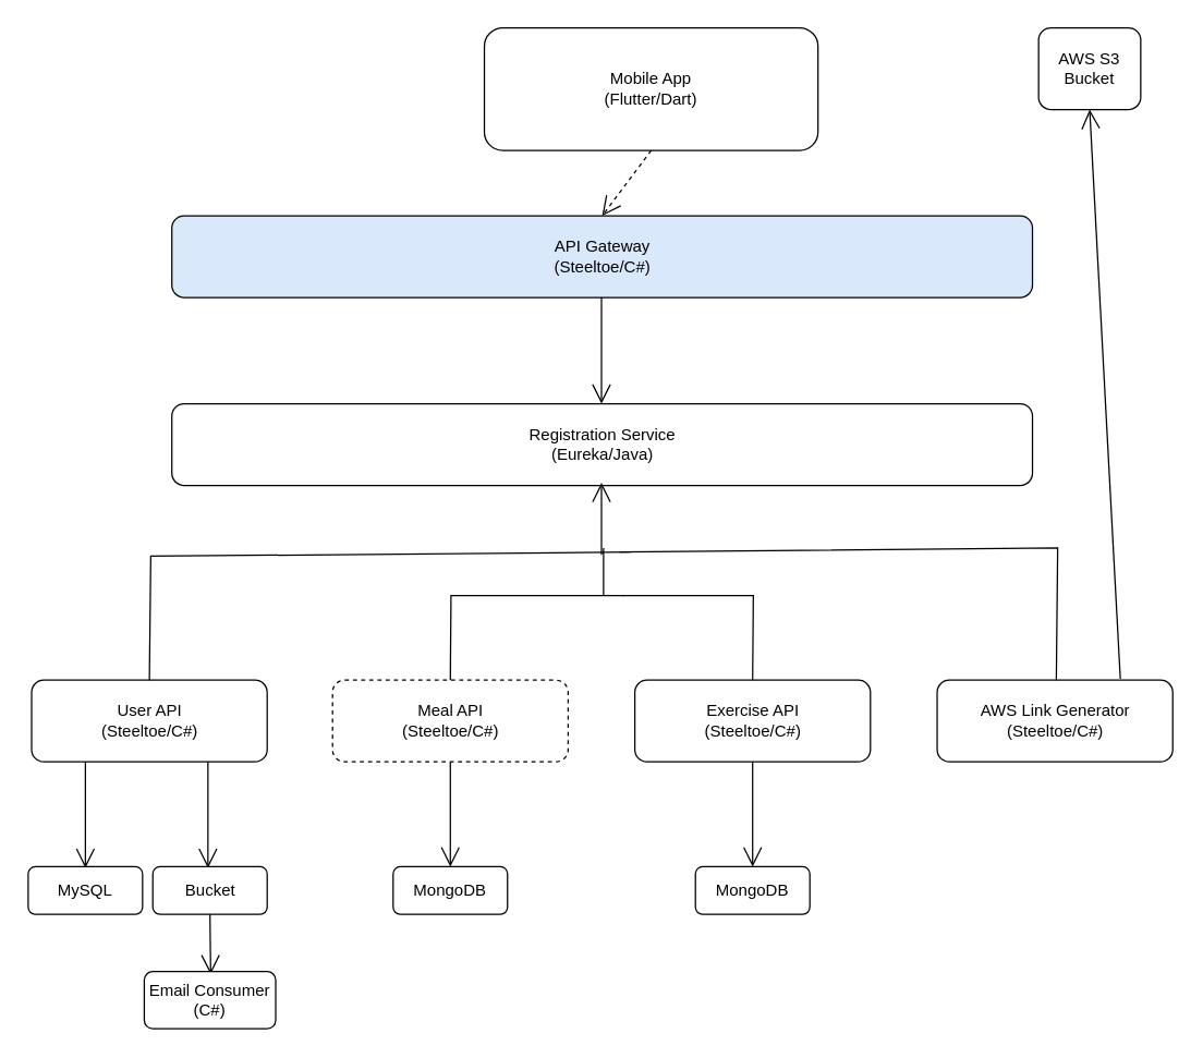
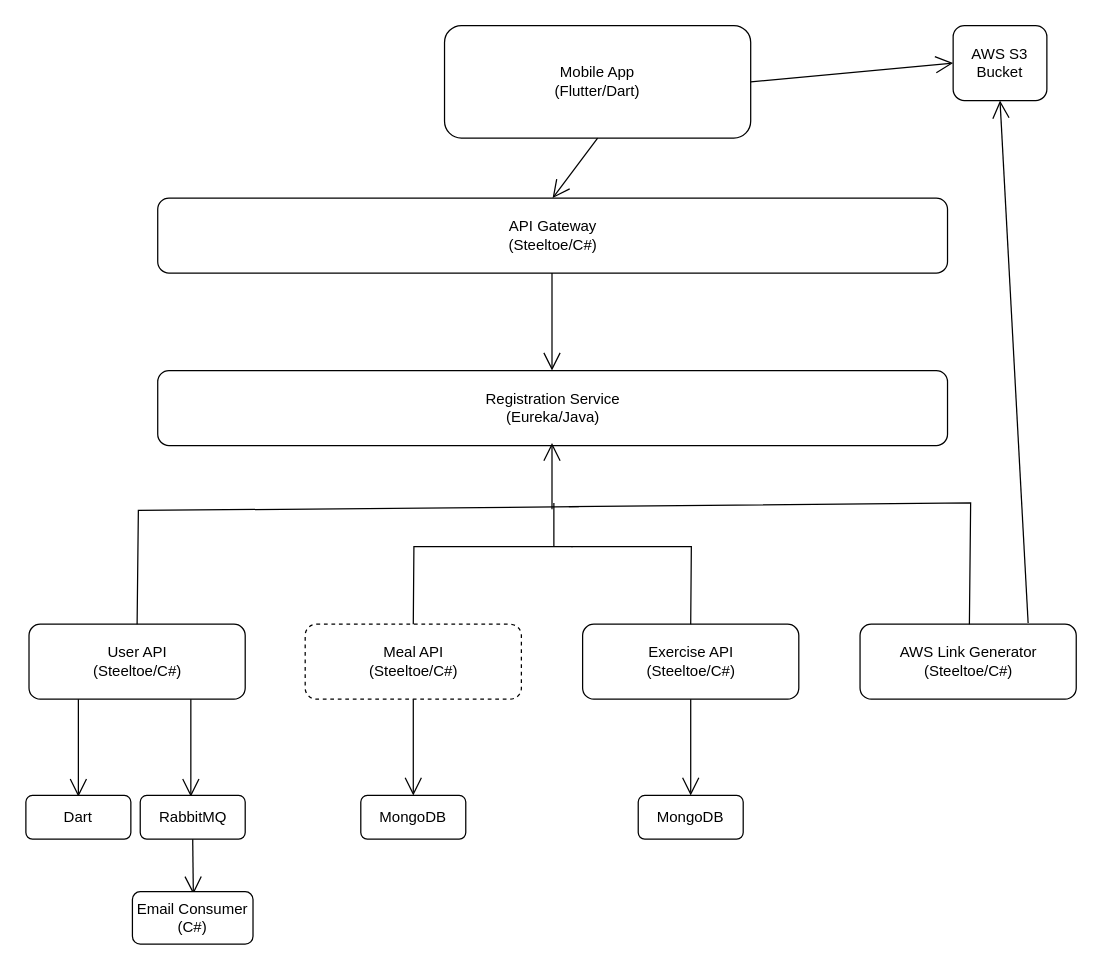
  <mxCell id="0" />
  <mxCell id="1" parent="0" />
  <mxCell id="2" value="Mobile App&lt;br&gt;(Flutter/Dart)" style="rounded=1;whiteSpace=wrap;html=1;" parent="1" vertex="1"><mxGeometry x="355" y="20" width="245" height="90" as="geometry" /></mxCell>
- <mxCell id="3" value="" style="endArrow=open;endFill=1;endSize=12;html=1;rounded=0;exitX=0.5;exitY=1;exitDx=0;exitDy=0;entryX=0.5;entryY=0;entryDx=0;entryDy=0;dashed=1;" parent="1" source="2" target="4" edge="1"><mxGeometry width="160" relative="1" as="geometry"><mxPoint x="337" y="306" as="sourcePoint" /><mxPoint x="442" y="160" as="targetPoint" /></mxGeometry></mxCell>
- <mxCell id="4" value="API Gateway&lt;br&gt;(Steeltoe/C#)" style="rounded=1;whiteSpace=wrap;html=1;fillColor=#dae8fc;" parent="1" vertex="1"><mxGeometry x="125.5" y="158" width="632" height="60" as="geometry" /></mxCell>
+ <mxCell id="3" value="" style="endArrow=open;endFill=1;endSize=12;html=1;rounded=0;exitX=0.5;exitY=1;exitDx=0;exitDy=0;entryX=0.5;entryY=0;entryDx=0;entryDy=0;" parent="1" source="2" target="4" edge="1"><mxGeometry width="160" relative="1" as="geometry"><mxPoint x="337" y="306" as="sourcePoint" /><mxPoint x="442" y="160" as="targetPoint" /></mxGeometry></mxCell>
+ <mxCell id="4" value="API Gateway&lt;br&gt;(Steeltoe/C#)" style="rounded=1;whiteSpace=wrap;html=1;" parent="1" vertex="1"><mxGeometry x="125.5" y="158" width="632" height="60" as="geometry" /></mxCell>
  <mxCell id="5" value="Registration Service&lt;br&gt;(Eureka/Java)" style="rounded=1;whiteSpace=wrap;html=1;" parent="1" vertex="1"><mxGeometry x="125.5" y="296" width="632" height="60" as="geometry" /></mxCell>
  <mxCell id="6" value="" style="endArrow=open;endFill=1;endSize=12;html=1;rounded=0;exitX=0.5;exitY=1;exitDx=0;exitDy=0;entryX=0.5;entryY=0;entryDx=0;entryDy=0;" parent="1" edge="1"><mxGeometry width="160" relative="1" as="geometry"><mxPoint x="441" y="218" as="sourcePoint" /><mxPoint x="441" y="296" as="targetPoint" /></mxGeometry></mxCell>
  <mxCell id="7" value="User API&lt;br&gt;(Steeltoe/C#)" style="rounded=1;whiteSpace=wrap;html=1;" parent="1" vertex="1"><mxGeometry x="22.5" y="499" width="173" height="60" as="geometry" /></mxCell>
  <mxCell id="8" value="Meal API&lt;br&gt;(Steeltoe/C#)" style="rounded=1;whiteSpace=wrap;html=1;dashed=1;" parent="1" vertex="1"><mxGeometry x="243.5" y="499" width="173" height="60" as="geometry" /></mxCell>
  <mxCell id="9" value="AWS Link Generator&lt;br&gt;(Steeltoe/C#)" style="rounded=1;whiteSpace=wrap;html=1;" parent="1" vertex="1"><mxGeometry x="687.5" y="499" width="173" height="60" as="geometry" /></mxCell>
  <mxCell id="10" value="Exercise API&lt;br&gt;(Steeltoe/C#)" style="rounded=1;whiteSpace=wrap;html=1;" parent="1" vertex="1"><mxGeometry x="465.5" y="499" width="173" height="60" as="geometry" /></mxCell>
  <mxCell id="11" value="" style="endArrow=open;endFill=1;endSize=12;html=1;rounded=0;" parent="1" edge="1"><mxGeometry width="160" relative="1" as="geometry"><mxPoint x="441" y="407" as="sourcePoint" /><mxPoint x="441" y="354" as="targetPoint" /></mxGeometry></mxCell>
  <mxCell id="12" value="" style="endArrow=none;html=1;rounded=0;sketch=0;strokeColor=default;exitX=0.5;exitY=0;exitDx=0;exitDy=0;" parent="1" source="7" edge="1"><mxGeometry width="50" height="50" relative="1" as="geometry"><mxPoint x="370.5" y="440" as="sourcePoint" /><mxPoint x="462.5" y="405" as="targetPoint" /><Array as="points"><mxPoint x="110" y="408" /></Array></mxGeometry></mxCell>
  <mxCell id="13" value="" style="endArrow=none;html=1;rounded=0;sketch=0;strokeColor=default;exitX=0.5;exitY=0;exitDx=0;exitDy=0;" parent="1" edge="1"><mxGeometry width="50" height="50" relative="1" as="geometry"><mxPoint x="775" y="499" as="sourcePoint" /><mxPoint x="454.5" y="405" as="targetPoint" /><Array as="points"><mxPoint x="776" y="402" /></Array></mxGeometry></mxCell>
  <mxCell id="14" value="" style="endArrow=none;html=1;rounded=0;sketch=0;strokeColor=default;exitX=0.5;exitY=0;exitDx=0;exitDy=0;" parent="1" source="8" edge="1"><mxGeometry width="50" height="50" relative="1" as="geometry"><mxPoint x="330.5" y="499" as="sourcePoint" /><mxPoint x="457.5" y="437" as="targetPoint" /><Array as="points"><mxPoint x="330.5" y="437" /></Array></mxGeometry></mxCell>
  <mxCell id="15" value="" style="endArrow=none;html=1;rounded=0;sketch=0;strokeColor=default;exitX=0.5;exitY=0;exitDx=0;exitDy=0;" parent="1" source="10" edge="1"><mxGeometry width="50" height="50" relative="1" as="geometry"><mxPoint x="545.5" y="499" as="sourcePoint" /><mxPoint x="456.5" y="437" as="targetPoint" /><Array as="points"><mxPoint x="552.5" y="437" /></Array></mxGeometry></mxCell>
  <mxCell id="16" value="" style="endArrow=none;html=1;rounded=0;sketch=0;strokeColor=default;" parent="1" edge="1"><mxGeometry width="50" height="50" relative="1" as="geometry"><mxPoint x="442.5" y="437" as="sourcePoint" /><mxPoint x="442.5" y="402" as="targetPoint" /></mxGeometry></mxCell>
  <mxCell id="17" value="" style="endArrow=open;endFill=1;endSize=12;html=1;rounded=0;exitX=0.5;exitY=1;exitDx=0;exitDy=0;entryX=0.5;entryY=0;entryDx=0;entryDy=0;" edge="1" parent="1"><mxGeometry width="160" relative="1" as="geometry"><mxPoint x="152" y="559" as="sourcePoint" /><mxPoint x="152" y="637" as="targetPoint" /></mxGeometry></mxCell>
  <mxCell id="18" value="" style="endArrow=open;endFill=1;endSize=12;html=1;rounded=0;exitX=0.5;exitY=1;exitDx=0;exitDy=0;entryX=0.5;entryY=0;entryDx=0;entryDy=0;" edge="1" parent="1"><mxGeometry width="160" relative="1" as="geometry"><mxPoint x="62" y="559" as="sourcePoint" /><mxPoint x="62" y="637" as="targetPoint" /></mxGeometry></mxCell>
- <mxCell id="19" value="MySQL" style="rounded=1;whiteSpace=wrap;html=1;" vertex="1" parent="1"><mxGeometry x="20" y="636" width="84" height="35" as="geometry" /></mxCell>
- <mxCell id="20" value="Bucket" style="rounded=1;whiteSpace=wrap;html=1;" vertex="1" parent="1"><mxGeometry x="111.5" y="636" width="84" height="35" as="geometry" /></mxCell>
+ <mxCell id="19" value="Dart" style="rounded=1;whiteSpace=wrap;html=1;" vertex="1" parent="1"><mxGeometry x="20" y="636" width="84" height="35" as="geometry" /></mxCell>
+ <mxCell id="20" value="RabbitMQ" style="rounded=1;whiteSpace=wrap;html=1;" vertex="1" parent="1"><mxGeometry x="111.5" y="636" width="84" height="35" as="geometry" /></mxCell>
  <mxCell id="21" value="" style="endArrow=open;endFill=1;endSize=12;html=1;rounded=0;exitX=0.5;exitY=1;exitDx=0;exitDy=0;" edge="1" parent="1" source="20"><mxGeometry width="160" relative="1" as="geometry"><mxPoint x="153" y="724" as="sourcePoint" /><mxPoint x="154" y="715" as="targetPoint" /></mxGeometry></mxCell>
  <mxCell id="22" value="Email Consumer&lt;br&gt;(C#)" style="rounded=1;whiteSpace=wrap;html=1;" vertex="1" parent="1"><mxGeometry x="105.25" y="713" width="96.5" height="42" as="geometry" /></mxCell>
+ <mxCell id="23" value="" style="endArrow=open;endFill=1;endSize=12;html=1;rounded=0;exitX=1;exitY=0.5;exitDx=0;exitDy=0;entryX=0;entryY=0.5;entryDx=0;entryDy=0;" edge="1" parent="1" source="2" target="24"><mxGeometry width="160" relative="1" as="geometry"><mxPoint x="528" y="44" as="sourcePoint" /><mxPoint x="763" y="44" as="targetPoint" /></mxGeometry></mxCell>
  <mxCell id="24" value="AWS S3 Bucket" style="rounded=1;whiteSpace=wrap;html=1;" vertex="1" parent="1"><mxGeometry x="762" y="20" width="75" height="60" as="geometry" /></mxCell>
  <mxCell id="25" value="" style="endArrow=open;endFill=1;endSize=12;html=1;rounded=0;entryX=0.5;entryY=1;entryDx=0;entryDy=0;" edge="1" parent="1" target="24"><mxGeometry width="160" relative="1" as="geometry"><mxPoint x="822" y="498" as="sourcePoint" /><mxPoint x="772" y="60" as="targetPoint" /></mxGeometry></mxCell>
  <mxCell id="26" value="MongoDB" style="rounded=1;whiteSpace=wrap;html=1;" vertex="1" parent="1"><mxGeometry x="288" y="636" width="84" height="35" as="geometry" /></mxCell>
  <mxCell id="27" value="" style="endArrow=open;endFill=1;endSize=12;html=1;rounded=0;exitX=0.5;exitY=1;exitDx=0;exitDy=0;entryX=0.5;entryY=0;entryDx=0;entryDy=0;" edge="1" parent="1" source="8" target="26"><mxGeometry width="160" relative="1" as="geometry"><mxPoint x="72" y="569" as="sourcePoint" /><mxPoint x="72" y="647" as="targetPoint" /></mxGeometry></mxCell>
  <mxCell id="28" value="MongoDB" style="rounded=1;whiteSpace=wrap;html=1;" vertex="1" parent="1"><mxGeometry x="510" y="636" width="84" height="35" as="geometry" /></mxCell>
  <mxCell id="29" value="" style="endArrow=open;endFill=1;endSize=12;html=1;rounded=0;exitX=0.5;exitY=1;exitDx=0;exitDy=0;entryX=0.5;entryY=0;entryDx=0;entryDy=0;" edge="1" parent="1" target="28"><mxGeometry width="160" relative="1" as="geometry"><mxPoint x="552" y="559" as="sourcePoint" /><mxPoint x="294" y="647" as="targetPoint" /></mxGeometry></mxCell>
